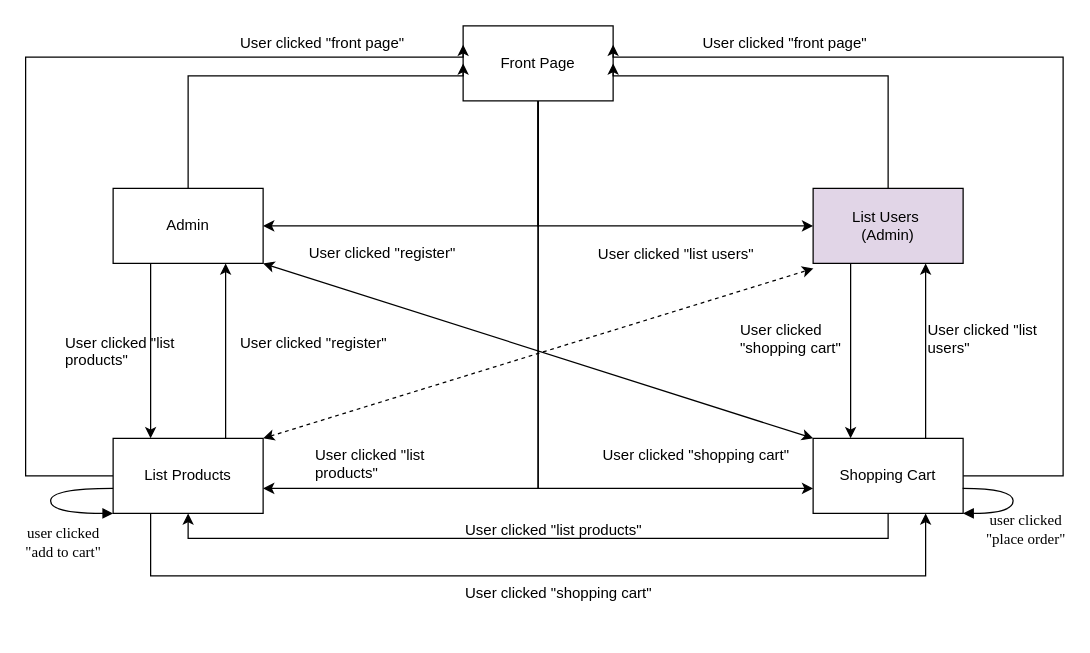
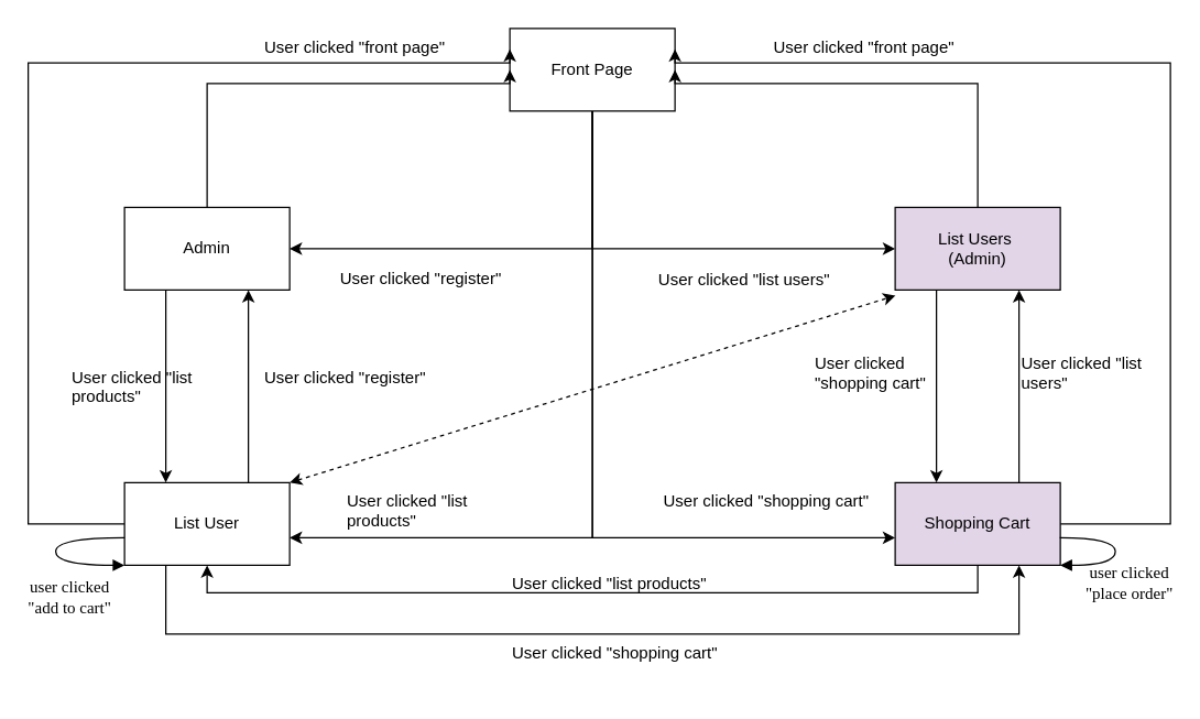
  <mxCell id="0" />
  <mxCell id="1" parent="0" />
  <mxCell id="2" style="edgeStyle=orthogonalEdgeStyle;rounded=0;orthogonalLoop=1;jettySize=auto;html=1;" parent="1" source="6" target="9" edge="1"><mxGeometry relative="1" as="geometry"><Array as="points"><mxPoint x="430" y="180" /></Array></mxGeometry></mxCell>
  <mxCell id="3" style="edgeStyle=orthogonalEdgeStyle;rounded=0;orthogonalLoop=1;jettySize=auto;html=1;entryX=0;entryY=0.5;entryDx=0;entryDy=0;" parent="1" source="6" target="16" edge="1"><mxGeometry relative="1" as="geometry"><Array as="points"><mxPoint x="430" y="180" /></Array></mxGeometry></mxCell>
  <mxCell id="4" style="edgeStyle=orthogonalEdgeStyle;rounded=0;orthogonalLoop=1;jettySize=auto;html=1;" parent="1" source="6" target="13" edge="1"><mxGeometry relative="1" as="geometry"><Array as="points"><mxPoint x="430" y="390" /></Array></mxGeometry></mxCell>
  <mxCell id="5" style="edgeStyle=orthogonalEdgeStyle;rounded=0;orthogonalLoop=1;jettySize=auto;html=1;" parent="1" source="6" target="21" edge="1"><mxGeometry relative="1" as="geometry"><Array as="points"><mxPoint x="430" y="390" /></Array></mxGeometry></mxCell>
  <mxCell id="6" value="Front Page" style="rounded=0;whiteSpace=wrap;html=1;" parent="1" vertex="1"><mxGeometry x="370" y="20" width="120" height="60" as="geometry" /></mxCell>
  <mxCell id="7" style="edgeStyle=orthogonalEdgeStyle;rounded=0;orthogonalLoop=1;jettySize=auto;html=1;entryX=0;entryY=0.5;entryDx=0;entryDy=0;" parent="1" source="9" target="6" edge="1"><mxGeometry relative="1" as="geometry"><Array as="points"><mxPoint x="150" y="60" /></Array></mxGeometry></mxCell>
  <mxCell id="8" style="edgeStyle=orthogonalEdgeStyle;rounded=0;orthogonalLoop=1;jettySize=auto;html=1;exitX=0.25;exitY=1;exitDx=0;exitDy=0;entryX=0.25;entryY=0;entryDx=0;entryDy=0;" parent="1" source="9" target="13" edge="1"><mxGeometry relative="1" as="geometry" /></mxCell>
  <mxCell id="9" value="Admin" style="rounded=0;whiteSpace=wrap;html=1;" parent="1" vertex="1"><mxGeometry x="90" y="150" width="120" height="60" as="geometry" /></mxCell>
  <mxCell id="10" style="edgeStyle=orthogonalEdgeStyle;rounded=0;orthogonalLoop=1;jettySize=auto;html=1;exitX=0.75;exitY=0;exitDx=0;exitDy=0;entryX=0.75;entryY=1;entryDx=0;entryDy=0;" parent="1" source="13" target="9" edge="1"><mxGeometry relative="1" as="geometry" /></mxCell>
  <mxCell id="11" style="edgeStyle=orthogonalEdgeStyle;rounded=0;orthogonalLoop=1;jettySize=auto;html=1;entryX=0.75;entryY=1;entryDx=0;entryDy=0;" parent="1" source="13" target="21" edge="1"><mxGeometry relative="1" as="geometry"><Array as="points"><mxPoint x="120" y="460" /><mxPoint x="740" y="460" /></Array></mxGeometry></mxCell>
  <mxCell id="12" style="edgeStyle=orthogonalEdgeStyle;rounded=0;orthogonalLoop=1;jettySize=auto;html=1;entryX=0;entryY=0.25;entryDx=0;entryDy=0;" parent="1" source="13" target="6" edge="1"><mxGeometry relative="1" as="geometry"><Array as="points"><mxPoint x="20" y="380" /><mxPoint x="20" y="45" /></Array></mxGeometry></mxCell>
- <mxCell id="13" value="&lt;div&gt;List Products&lt;/div&gt;" style="rounded=0;whiteSpace=wrap;html=1;" parent="1" vertex="1"><mxGeometry x="90" y="350" width="120" height="60" as="geometry" /></mxCell>
+ <mxCell id="13" value="&lt;div&gt;List User&lt;/div&gt;" style="rounded=0;whiteSpace=wrap;html=1;" parent="1" vertex="1"><mxGeometry x="90" y="350" width="120" height="60" as="geometry" /></mxCell>
  <mxCell id="14" style="edgeStyle=orthogonalEdgeStyle;rounded=0;orthogonalLoop=1;jettySize=auto;html=1;entryX=1;entryY=0.5;entryDx=0;entryDy=0;" parent="1" source="16" target="6" edge="1"><mxGeometry relative="1" as="geometry"><Array as="points"><mxPoint x="710" y="60" /></Array></mxGeometry></mxCell>
  <mxCell id="15" style="edgeStyle=orthogonalEdgeStyle;rounded=0;orthogonalLoop=1;jettySize=auto;html=1;exitX=0.25;exitY=1;exitDx=0;exitDy=0;entryX=0.25;entryY=0;entryDx=0;entryDy=0;" parent="1" source="16" target="21" edge="1"><mxGeometry relative="1" as="geometry" /></mxCell>
  <mxCell id="16" value="&lt;div&gt;List Users&amp;nbsp;&lt;/div&gt;&lt;div&gt;(Admin)&lt;/div&gt;" style="rounded=0;whiteSpace=wrap;html=1;fillColor=#e1d5e7;" parent="1" vertex="1"><mxGeometry x="650" y="150" width="120" height="60" as="geometry" /></mxCell>
  <mxCell id="17" style="edgeStyle=orthogonalEdgeStyle;rounded=0;orthogonalLoop=1;jettySize=auto;html=1;exitX=0.75;exitY=0;exitDx=0;exitDy=0;entryX=0.75;entryY=1;entryDx=0;entryDy=0;" parent="1" source="21" target="16" edge="1"><mxGeometry relative="1" as="geometry" /></mxCell>
  <mxCell id="18" style="edgeStyle=orthogonalEdgeStyle;rounded=0;orthogonalLoop=1;jettySize=auto;html=1;entryX=0.5;entryY=1;entryDx=0;entryDy=0;" parent="1" source="21" target="13" edge="1"><mxGeometry relative="1" as="geometry"><Array as="points"><mxPoint x="710" y="430" /><mxPoint x="150" y="430" /></Array></mxGeometry></mxCell>
  <mxCell id="19" style="edgeStyle=orthogonalEdgeStyle;rounded=0;orthogonalLoop=1;jettySize=auto;html=1;entryX=1;entryY=0.25;entryDx=0;entryDy=0;" parent="1" source="21" target="6" edge="1"><mxGeometry relative="1" as="geometry"><Array as="points"><mxPoint x="850" y="380" /><mxPoint x="850" y="45" /></Array></mxGeometry></mxCell>
- <mxCell id="20" style="rounded=0;orthogonalLoop=1;jettySize=auto;html=1;exitX=0;exitY=0;exitDx=0;exitDy=0;entryX=1;entryY=1;entryDx=0;entryDy=0;startArrow=classic;startFill=1;" parent="1" source="21" target="9" edge="1"><mxGeometry relative="1" as="geometry" /></mxCell>
- <mxCell id="21" value="Shopping Cart" style="rounded=0;whiteSpace=wrap;html=1;" parent="1" vertex="1"><mxGeometry x="650" y="350" width="120" height="60" as="geometry" /></mxCell>
+ <mxCell id="21" value="Shopping Cart" style="rounded=0;whiteSpace=wrap;html=1;fillColor=#e1d5e7;" parent="1" vertex="1"><mxGeometry x="650" y="350" width="120" height="60" as="geometry" /></mxCell>
  <mxCell id="22" value="User clicked &quot;list users&quot;" style="text;html=1;align=center;verticalAlign=middle;resizable=0;points=[];autosize=1;strokeColor=none;fillColor=none;" parent="1" vertex="1"><mxGeometry x="465" y="188" width="150" height="30" as="geometry" /></mxCell>
  <mxCell id="23" value="User clicked &quot;register&quot;" style="text;whiteSpace=wrap;html=1;" parent="1" vertex="1"><mxGeometry x="245" y="188" width="120" height="40" as="geometry" /></mxCell>
  <mxCell id="24" value="User clicked &quot;list products&quot;" style="text;whiteSpace=wrap;html=1;" parent="1" vertex="1"><mxGeometry x="250" y="350" width="110" height="40" as="geometry" /></mxCell>
  <mxCell id="25" value="User clicked &quot;shopping cart&quot;" style="text;whiteSpace=wrap;html=1;" parent="1" vertex="1"><mxGeometry x="480" y="350" width="160" height="40" as="geometry" /></mxCell>
  <mxCell id="26" value="User clicked &quot;register&quot;" style="text;whiteSpace=wrap;html=1;" parent="1" vertex="1"><mxGeometry x="190" y="260" width="120" height="40" as="geometry" /></mxCell>
  <mxCell id="27" value="User clicked &quot;list products&quot;" style="text;whiteSpace=wrap;html=1;" parent="1" vertex="1"><mxGeometry x="50" y="260" width="110" height="40" as="geometry" /></mxCell>
  <mxCell id="28" value="User clicked &quot;shopping cart&quot;" style="text;whiteSpace=wrap;html=1;" parent="1" vertex="1"><mxGeometry x="590" y="250" width="90" height="40" as="geometry" /></mxCell>
  <mxCell id="29" value="User clicked &quot;list users&quot;" style="text;whiteSpace=wrap;html=1;" parent="1" vertex="1"><mxGeometry x="740" y="250" width="100" height="40" as="geometry" /></mxCell>
  <mxCell id="30" value="User clicked &quot;shopping cart&quot;" style="text;whiteSpace=wrap;html=1;" parent="1" vertex="1"><mxGeometry x="370" y="460" width="160" height="40" as="geometry" /></mxCell>
  <mxCell id="31" value="User clicked &quot;list products&quot;" style="text;whiteSpace=wrap;html=1;" parent="1" vertex="1"><mxGeometry x="370" y="410" width="160" height="20" as="geometry" /></mxCell>
  <mxCell id="32" value="User clicked &quot;front page&quot;" style="text;whiteSpace=wrap;html=1;" parent="1" vertex="1"><mxGeometry x="190" y="20" width="140" height="30" as="geometry" /></mxCell>
  <mxCell id="33" value="User clicked &quot;front page&quot;" style="text;whiteSpace=wrap;html=1;" parent="1" vertex="1"><mxGeometry x="560" y="20" width="140" height="30" as="geometry" /></mxCell>
  <mxCell id="34" style="rounded=0;orthogonalLoop=1;jettySize=auto;html=1;exitX=1;exitY=0;exitDx=0;exitDy=0;entryX=0.002;entryY=1.068;entryDx=0;entryDy=0;entryPerimeter=0;startArrow=classic;startFill=1;dashed=1;" parent="1" source="13" target="16" edge="1"><mxGeometry relative="1" as="geometry" /></mxCell>
  <mxCell id="35" value="&lt;div&gt;user clicked&lt;/div&gt;&lt;div&gt;&quot;place order&quot;&lt;br&gt;&lt;/div&gt;" style="html=1;verticalAlign=bottom;endArrow=block;labelBackgroundColor=none;fontFamily=Verdana;fontSize=12;elbow=vertical;edgeStyle=orthogonalEdgeStyle;curved=1;entryX=1;entryY=1;exitX=1.038;exitY=0.345;exitPerimeter=0;rounded=0;entryDx=0;entryDy=0;" edge="1" parent="1" target="21"><mxGeometry x="0.204" y="32" relative="1" as="geometry"><mxPoint x="769.62" y="389.9" as="sourcePoint" /><mxPoint x="774.62" y="427.9" as="targetPoint" /><Array as="points"><mxPoint x="810" y="390" /><mxPoint x="810" y="410" /></Array><mxPoint x="10" y="-2" as="offset" /></mxGeometry></mxCell>
  <mxCell id="36" value="&lt;div&gt;user clicked&lt;/div&gt;&lt;div&gt;&quot;add to cart&quot;&lt;br&gt;&lt;/div&gt;" style="html=1;verticalAlign=bottom;endArrow=block;labelBackgroundColor=none;fontFamily=Verdana;fontSize=12;elbow=vertical;edgeStyle=orthogonalEdgeStyle;curved=1;exitX=1.038;exitY=0.345;exitPerimeter=0;rounded=0;" edge="1" parent="1"><mxGeometry x="0.333" y="-40" relative="1" as="geometry"><mxPoint x="90" y="390" as="sourcePoint" /><mxPoint x="90" y="410" as="targetPoint" /><Array as="points"><mxPoint x="40" y="390" /><mxPoint x="40" y="410" /><mxPoint x="90" y="410" /></Array><mxPoint as="offset" /></mxGeometry></mxCell>
